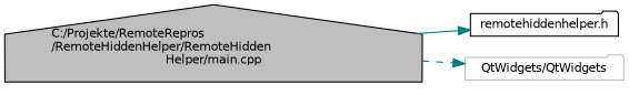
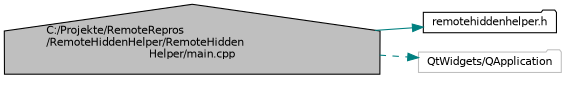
  digraph {
    rankdir=LR
    node [color=black fillcolor=white fontname=Helvetica fontsize=10 shape=folder style=filled]
    edge [color=teal fontname=Helvetica fontsize=10 labelfontname=Helvetica labelfontsize=10]
    n1 [fillcolor=grey75 fontcolor=black height=0.2 label="C:/Projekte/RemoteRepros\l/RemoteHiddenHelper/RemoteHidden\lHelper/main.cpp" shape=house width=0.4]
    n2 [height=0.2 label="remotehiddenhelper.h" width=0.4]
-   n3 [color=grey75 height=0.2 label="QtWidgets/QtWidgets" width=0.4]
+   n3 [color=grey75 height=0.2 label="QtWidgets/QApplication" width=0.4]
    n1 -> n2 [style=solid]
    n1 -> n3 [style=dashed]
  }
